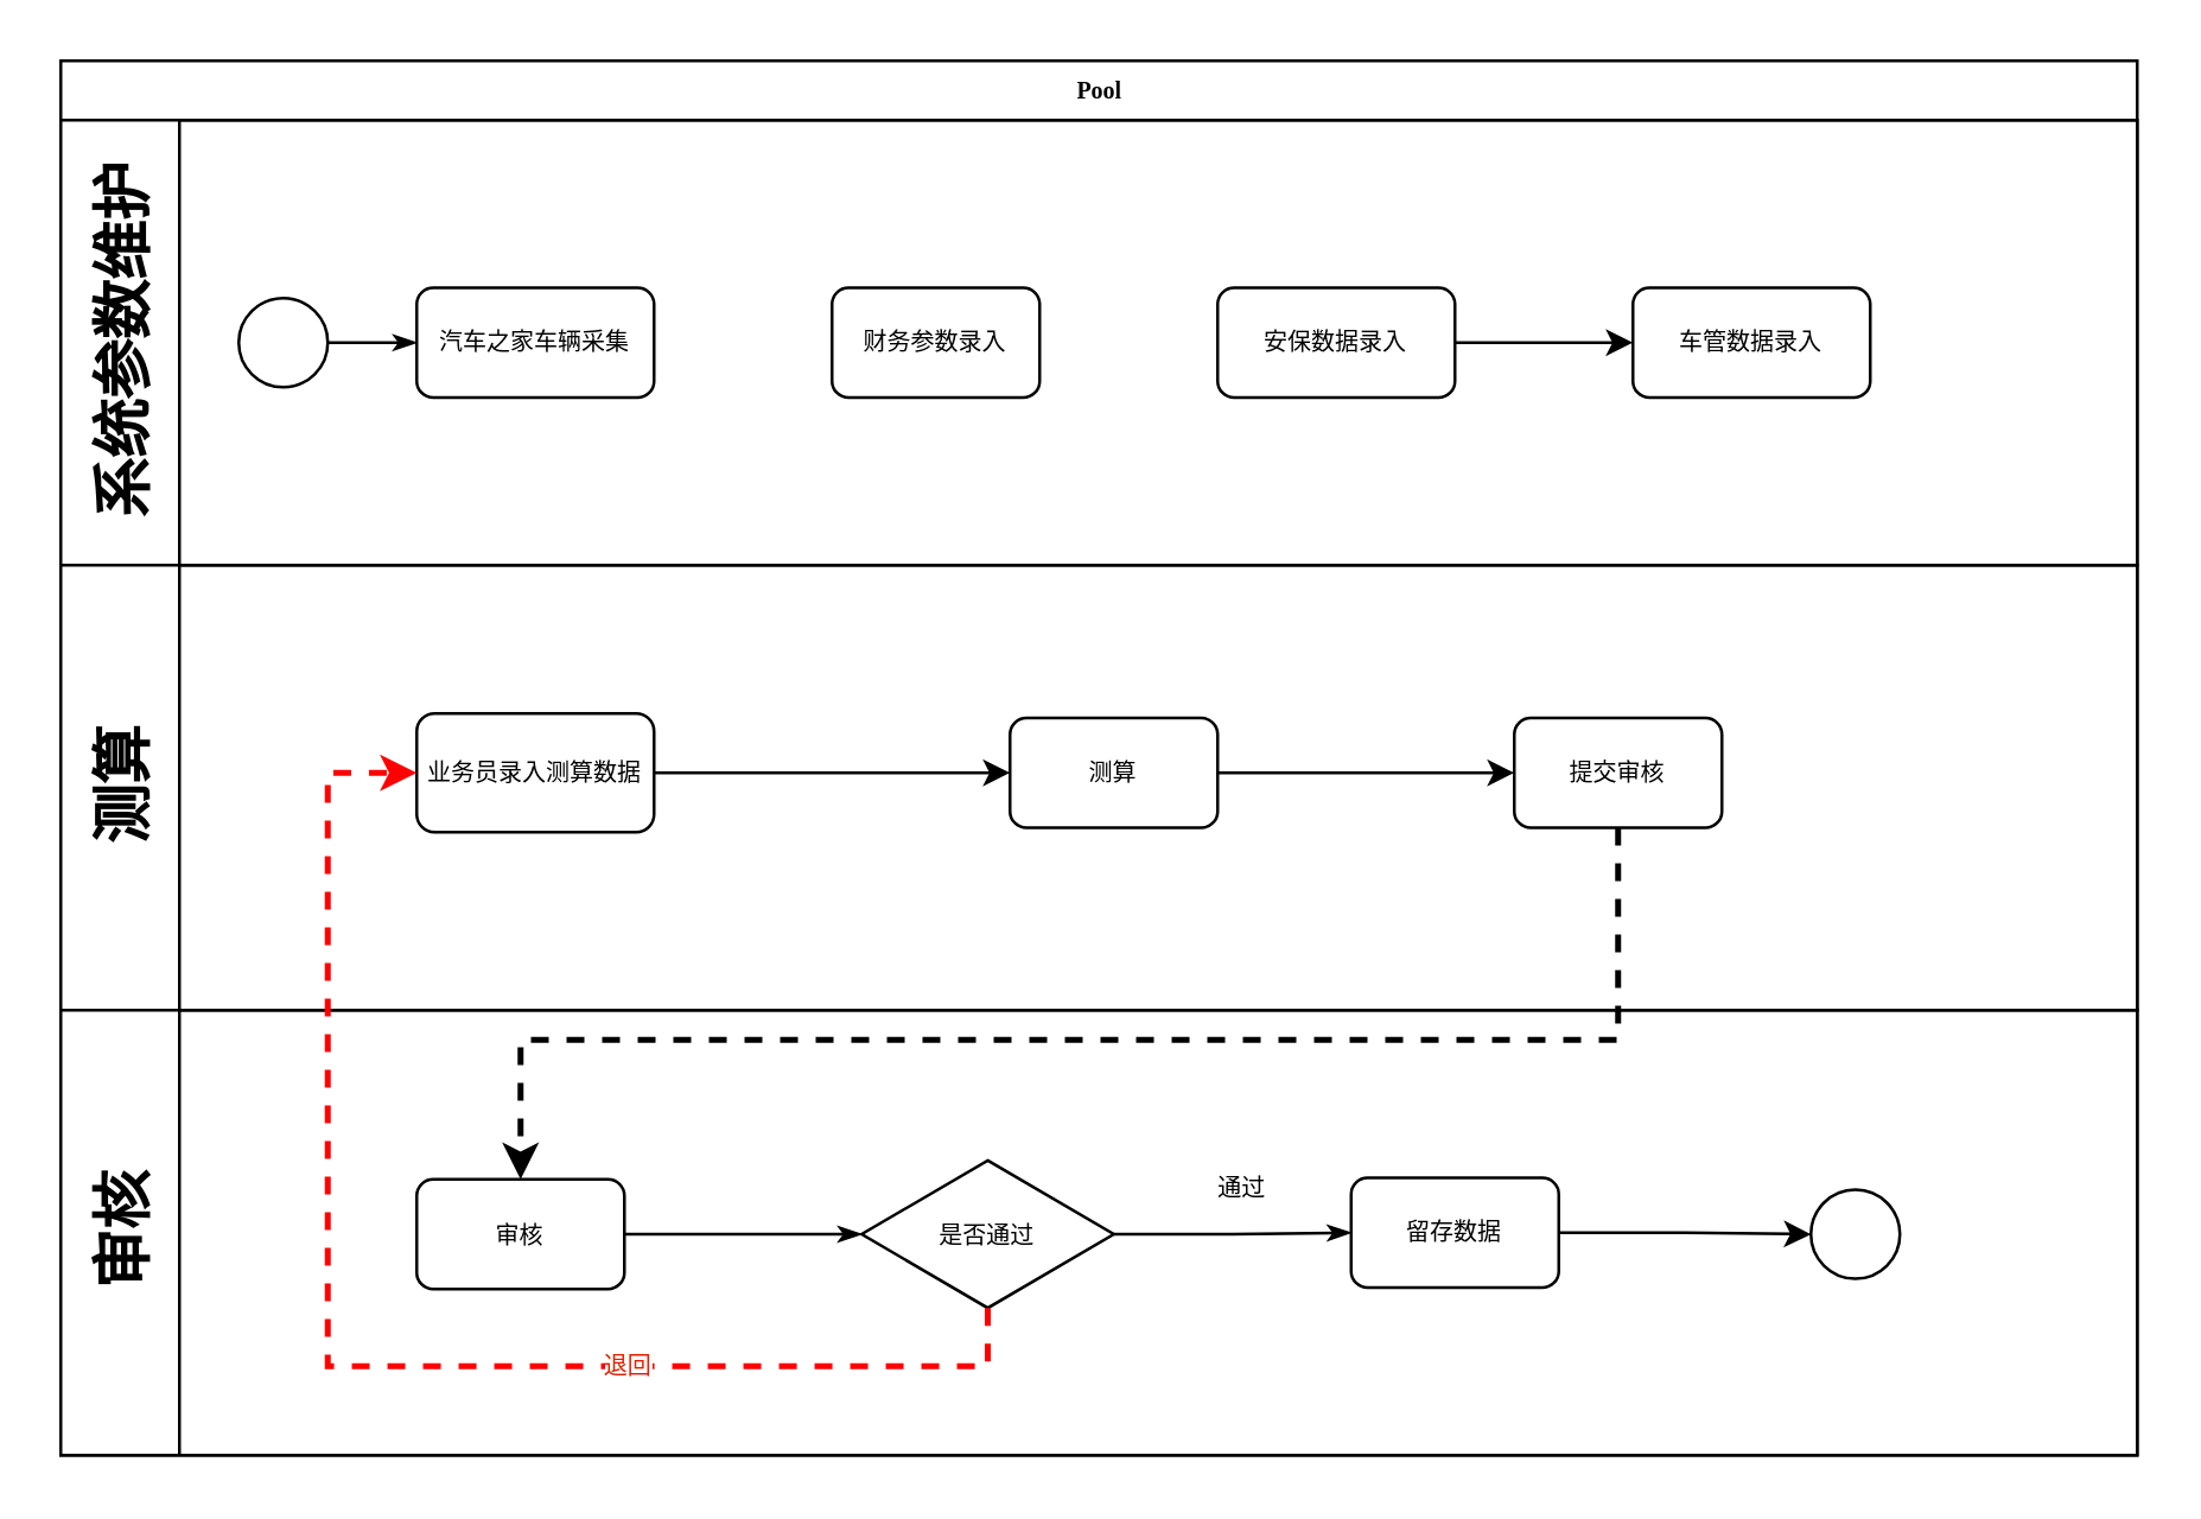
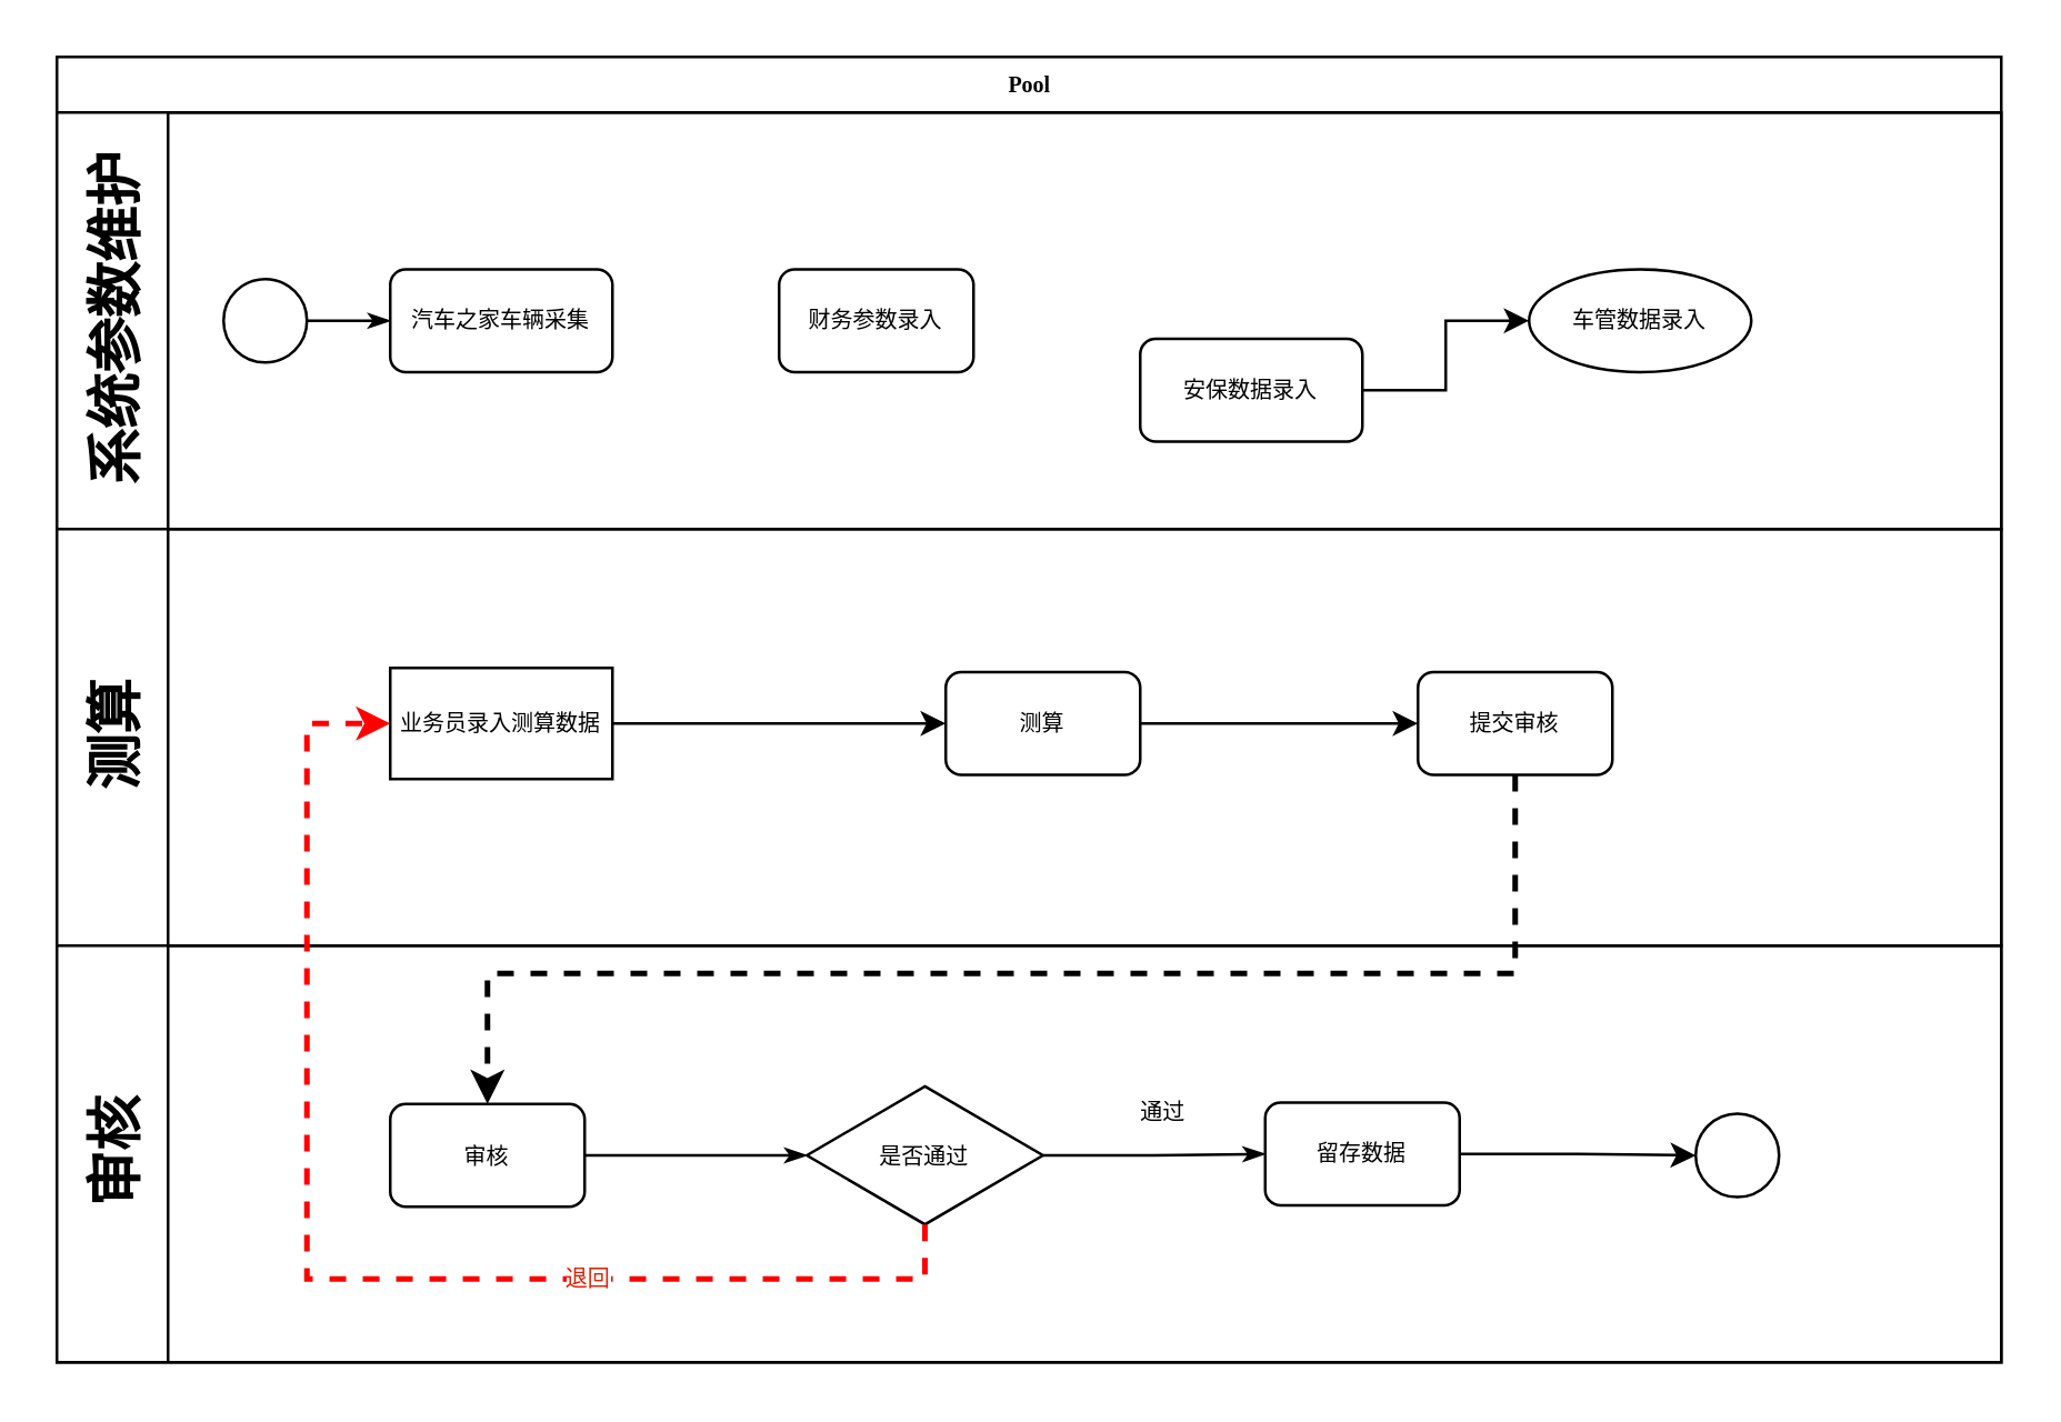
  <mxCell id="0" />
  <mxCell id="1" parent="0" />
  <mxCell id="2" value="Pool" style="swimlane;html=1;childLayout=stackLayout;horizontal=1;startSize=20;horizontalStack=0;rounded=0;shadow=0;labelBackgroundColor=none;strokeWidth=1;fontFamily=Verdana;fontSize=8;align=center;" parent="1" vertex="1"><mxGeometry x="20" y="20" width="700" height="470" as="geometry" /></mxCell>
  <mxCell id="3" value="系统参数维护" style="swimlane;html=1;startSize=40;horizontal=0;fontFamily=Helvetica;fontSize=20;" parent="2" vertex="1"><mxGeometry y="20" width="700" height="150" as="geometry" /></mxCell>
  <mxCell id="4" style="edgeStyle=orthogonalEdgeStyle;rounded=0;html=1;labelBackgroundColor=none;startArrow=none;startFill=0;startSize=5;endArrow=classicThin;endFill=1;endSize=5;jettySize=auto;orthogonalLoop=1;strokeWidth=1;fontFamily=Verdana;fontSize=8" parent="3" source="5" target="6" edge="1"><mxGeometry relative="1" as="geometry" /></mxCell>
  <mxCell id="5" value="" style="ellipse;whiteSpace=wrap;html=1;rounded=0;shadow=0;labelBackgroundColor=none;strokeWidth=1;fontFamily=Verdana;fontSize=8;align=center;" parent="3" vertex="1"><mxGeometry x="60" y="60" width="30" height="30" as="geometry" /></mxCell>
  <mxCell id="6" value="汽车之家车辆采集" style="rounded=1;whiteSpace=wrap;html=1;shadow=0;labelBackgroundColor=none;strokeWidth=1;fontFamily=Verdana;fontSize=8;align=center;" parent="3" vertex="1"><mxGeometry x="120" y="56.5" width="80" height="37" as="geometry" /></mxCell>
  <mxCell id="7" value="" style="edgeStyle=orthogonalEdgeStyle;rounded=0;orthogonalLoop=1;jettySize=auto;html=1;fontFamily=Helvetica;fontSize=20;" parent="3" source="8" target="10" edge="1"><mxGeometry relative="1" as="geometry" /></mxCell>
- <mxCell id="8" value="安保数据录入" style="rounded=1;whiteSpace=wrap;html=1;shadow=0;labelBackgroundColor=none;strokeWidth=1;fontFamily=Verdana;fontSize=8;align=center;" parent="3" vertex="1"><mxGeometry x="390" y="56.5" width="80" height="37" as="geometry" /></mxCell>
+ <mxCell id="8" value="安保数据录入" style="rounded=1;whiteSpace=wrap;html=1;shadow=0;labelBackgroundColor=none;strokeWidth=1;fontFamily=Verdana;fontSize=8;align=center;" parent="3" vertex="1"><mxGeometry x="390" y="81.5" width="80" height="37" as="geometry" /></mxCell>
  <mxCell id="9" value="&lt;span&gt;财务参数录入&lt;/span&gt;" style="rounded=1;whiteSpace=wrap;html=1;shadow=0;labelBackgroundColor=none;strokeWidth=1;fontFamily=Verdana;fontSize=8;align=center;" parent="3" vertex="1"><mxGeometry x="260" y="56.5" width="70" height="37" as="geometry" /></mxCell>
- <mxCell id="10" value="车管数据录入" style="rounded=1;whiteSpace=wrap;html=1;shadow=0;labelBackgroundColor=none;strokeWidth=1;fontFamily=Verdana;fontSize=8;align=center;" parent="3" vertex="1"><mxGeometry x="530" y="56.5" width="80" height="37" as="geometry" /></mxCell>
+ <mxCell id="10" value="车管数据录入" style="ellipse;whiteSpace=wrap;html=1;shadow=0;labelBackgroundColor=none;strokeWidth=1;fontFamily=Verdana;fontSize=8;align=center;" parent="3" vertex="1"><mxGeometry x="530" y="56.5" width="80" height="37" as="geometry" /></mxCell>
  <mxCell id="11" value="测算" style="swimlane;html=1;startSize=40;horizontal=0;fontSize=20;" parent="2" vertex="1"><mxGeometry y="170" width="700" height="150" as="geometry" /></mxCell>
  <mxCell id="12" style="edgeStyle=orthogonalEdgeStyle;rounded=0;orthogonalLoop=1;jettySize=auto;html=1;entryX=0;entryY=0.5;entryDx=0;entryDy=0;fontFamily=Helvetica;fontSize=20;" parent="11" source="13" target="15" edge="1"><mxGeometry relative="1" as="geometry" /></mxCell>
- <mxCell id="13" value="业务员录入测算数据" style="rounded=1;whiteSpace=wrap;html=1;shadow=0;labelBackgroundColor=none;strokeWidth=1;fontFamily=Verdana;fontSize=8;align=center;" parent="11" vertex="1"><mxGeometry x="120" y="50" width="80" height="40" as="geometry" /></mxCell>
+ <mxCell id="13" value="业务员录入测算数据" style="whiteSpace=wrap;html=1;shadow=0;labelBackgroundColor=none;strokeWidth=1;fontFamily=Verdana;fontSize=8;align=center;rounded=0;" parent="11" vertex="1"><mxGeometry x="120" y="50" width="80" height="40" as="geometry" /></mxCell>
  <mxCell id="14" style="edgeStyle=orthogonalEdgeStyle;rounded=0;orthogonalLoop=1;jettySize=auto;html=1;entryX=0;entryY=0.5;entryDx=0;entryDy=0;fontFamily=Helvetica;fontSize=20;" parent="11" source="15" target="16" edge="1"><mxGeometry relative="1" as="geometry" /></mxCell>
  <mxCell id="15" value="测算" style="rounded=1;whiteSpace=wrap;html=1;shadow=0;labelBackgroundColor=none;strokeWidth=1;fontFamily=Verdana;fontSize=8;align=center;" parent="11" vertex="1"><mxGeometry x="320" y="51.5" width="70" height="37" as="geometry" /></mxCell>
  <mxCell id="16" value="提交审核" style="rounded=1;whiteSpace=wrap;html=1;shadow=0;labelBackgroundColor=none;strokeWidth=1;fontFamily=Verdana;fontSize=8;align=center;" parent="11" vertex="1"><mxGeometry x="490" y="51.5" width="70" height="37" as="geometry" /></mxCell>
  <mxCell id="17" style="edgeStyle=orthogonalEdgeStyle;rounded=0;orthogonalLoop=1;jettySize=auto;html=1;entryX=0.5;entryY=0;entryDx=0;entryDy=0;fontFamily=Helvetica;fontSize=20;fillColor=#dae8fc;strokeColor=#000000;strokeWidth=2;dashed=1;" parent="2" source="16" target="20" edge="1"><mxGeometry relative="1" as="geometry"><Array as="points"><mxPoint x="525" y="330" /><mxPoint x="155" y="330" /></Array></mxGeometry></mxCell>
  <mxCell id="18" value="审核" style="swimlane;html=1;startSize=40;horizontal=0;fontSize=20;" parent="2" vertex="1"><mxGeometry y="320" width="700" height="150" as="geometry" /></mxCell>
  <mxCell id="19" style="edgeStyle=orthogonalEdgeStyle;rounded=0;html=1;labelBackgroundColor=none;startArrow=none;startFill=0;startSize=5;endArrow=classicThin;endFill=1;endSize=5;jettySize=auto;orthogonalLoop=1;strokeWidth=1;fontFamily=Verdana;fontSize=8;" parent="18" source="20" target="22" edge="1"><mxGeometry relative="1" as="geometry" /></mxCell>
  <mxCell id="20" value="审核" style="rounded=1;whiteSpace=wrap;html=1;shadow=0;labelBackgroundColor=none;strokeWidth=1;fontFamily=Verdana;fontSize=8;align=center;" parent="18" vertex="1"><mxGeometry x="120" y="57.0" width="70" height="37" as="geometry" /></mxCell>
  <mxCell id="21" value="通过" style="edgeStyle=orthogonalEdgeStyle;rounded=0;html=1;entryX=0;entryY=0.5;labelBackgroundColor=none;startArrow=none;startFill=0;startSize=5;endArrow=classicThin;endFill=1;endSize=5;jettySize=auto;orthogonalLoop=1;strokeWidth=1;fontFamily=Verdana;fontSize=8;entryDx=0;entryDy=0;" parent="18" source="22" target="24" edge="1"><mxGeometry x="0.059" y="16" relative="1" as="geometry"><mxPoint y="1" as="offset" /><mxPoint x="440" y="75.5" as="targetPoint" /></mxGeometry></mxCell>
  <mxCell id="22" value="是否通过" style="strokeWidth=1;html=1;shape=mxgraph.flowchart.decision;whiteSpace=wrap;rounded=1;shadow=0;labelBackgroundColor=none;fontFamily=Verdana;fontSize=8;align=center;" parent="18" vertex="1"><mxGeometry x="270" y="50.63" width="85" height="49.75" as="geometry" /></mxCell>
  <mxCell id="23" style="edgeStyle=orthogonalEdgeStyle;rounded=0;orthogonalLoop=1;jettySize=auto;html=1;entryX=0;entryY=0.5;entryDx=0;entryDy=0;fontFamily=Helvetica;fontSize=8;fontColor=#E02002;strokeColor=#000000;strokeWidth=1;" parent="18" source="24" target="25" edge="1"><mxGeometry relative="1" as="geometry" /></mxCell>
  <mxCell id="24" value="留存数据" style="rounded=1;whiteSpace=wrap;html=1;shadow=0;labelBackgroundColor=none;strokeWidth=1;fontFamily=Verdana;fontSize=8;align=center;" parent="18" vertex="1"><mxGeometry x="435" y="56.5" width="70" height="37" as="geometry" /></mxCell>
  <mxCell id="25" value="" style="ellipse;whiteSpace=wrap;html=1;rounded=0;shadow=0;labelBackgroundColor=none;strokeWidth=1;fontFamily=Verdana;fontSize=8;align=center;" parent="18" vertex="1"><mxGeometry x="590" y="60.51" width="30" height="30" as="geometry" /></mxCell>
  <mxCell id="26" style="edgeStyle=orthogonalEdgeStyle;rounded=0;orthogonalLoop=1;jettySize=auto;html=1;entryX=0;entryY=0.5;entryDx=0;entryDy=0;fontFamily=Helvetica;fontSize=20;fontColor=#7EA6E0;strokeWidth=2;fillColor=#f8cecc;strokeColor=#FF0000;dashed=1;" parent="2" source="22" target="13" edge="1"><mxGeometry relative="1" as="geometry"><Array as="points"><mxPoint x="313" y="440" /><mxPoint x="90" y="440" /><mxPoint x="90" y="240" /></Array></mxGeometry></mxCell>
  <mxCell id="27" value="退回" style="edgeLabel;html=1;align=center;verticalAlign=middle;resizable=0;points=[];fontSize=8;fontFamily=Helvetica;fontColor=#E02002;" parent="26" vertex="1" connectable="0"><mxGeometry x="-0.58" y="-1" relative="1" as="geometry"><mxPoint x="-43" as="offset" /></mxGeometry></mxCell>
